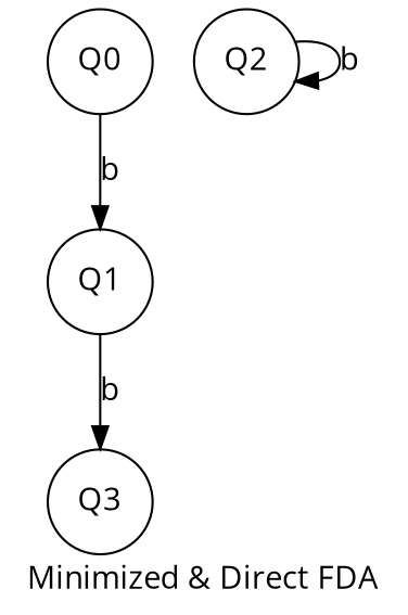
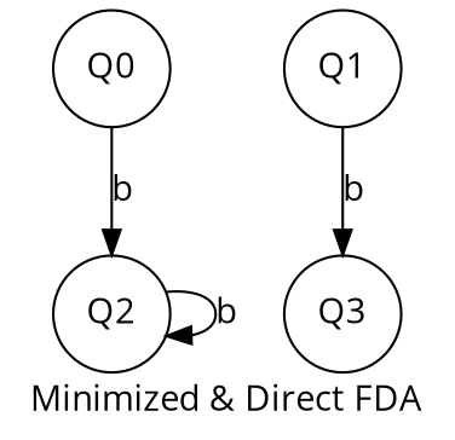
  digraph {
    fontname="Open Sans"
    label="Minimized & Direct FDA"
    rankdir=TB
    node [fontname="Open Sans" shape=circle]
    edge [fontname="Open Sans"]
    n1 [label=Q0]
    n2 [label=Q2]
    n3 [label=Q1]
    n4 [label=Q3]
-   n1 -> n3 [label=b]
+   n1 -> n2 [label=b]
    n2 -> n2 [label=b]
    n3 -> n4 [label=b]
  }
